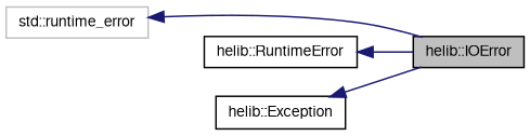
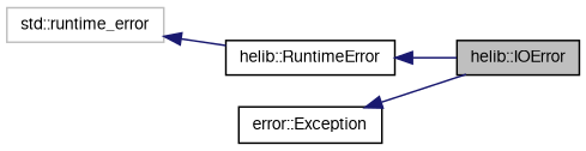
  digraph {
    rankdir=LR
    node [color=black fillcolor=white fontname=FreeSans fontsize=10 shape=record style=filled]
    edge [color=midnightblue dir=back fontname=FreeSans fontsize=10 labelfontname=FreeSans labelfontsize=10 style=solid]
    n1 [fillcolor=grey75 fontcolor=black height=0.2 label="helib::IOError" width=0.4]
    n2 [height=0.2 label="helib::RuntimeError" width=0.4]
    n3 [color=grey75 height=0.2 label="std::runtime_error" width=0.4]
-   n4 [height=0.2 label="helib::Exception" width=0.4]
+   n4 [height=0.2 label="error::Exception" width=0.4]
    n2 -> n1
-   n3 -> n1
+   n3 -> n2
    n4 -> n1
  }
